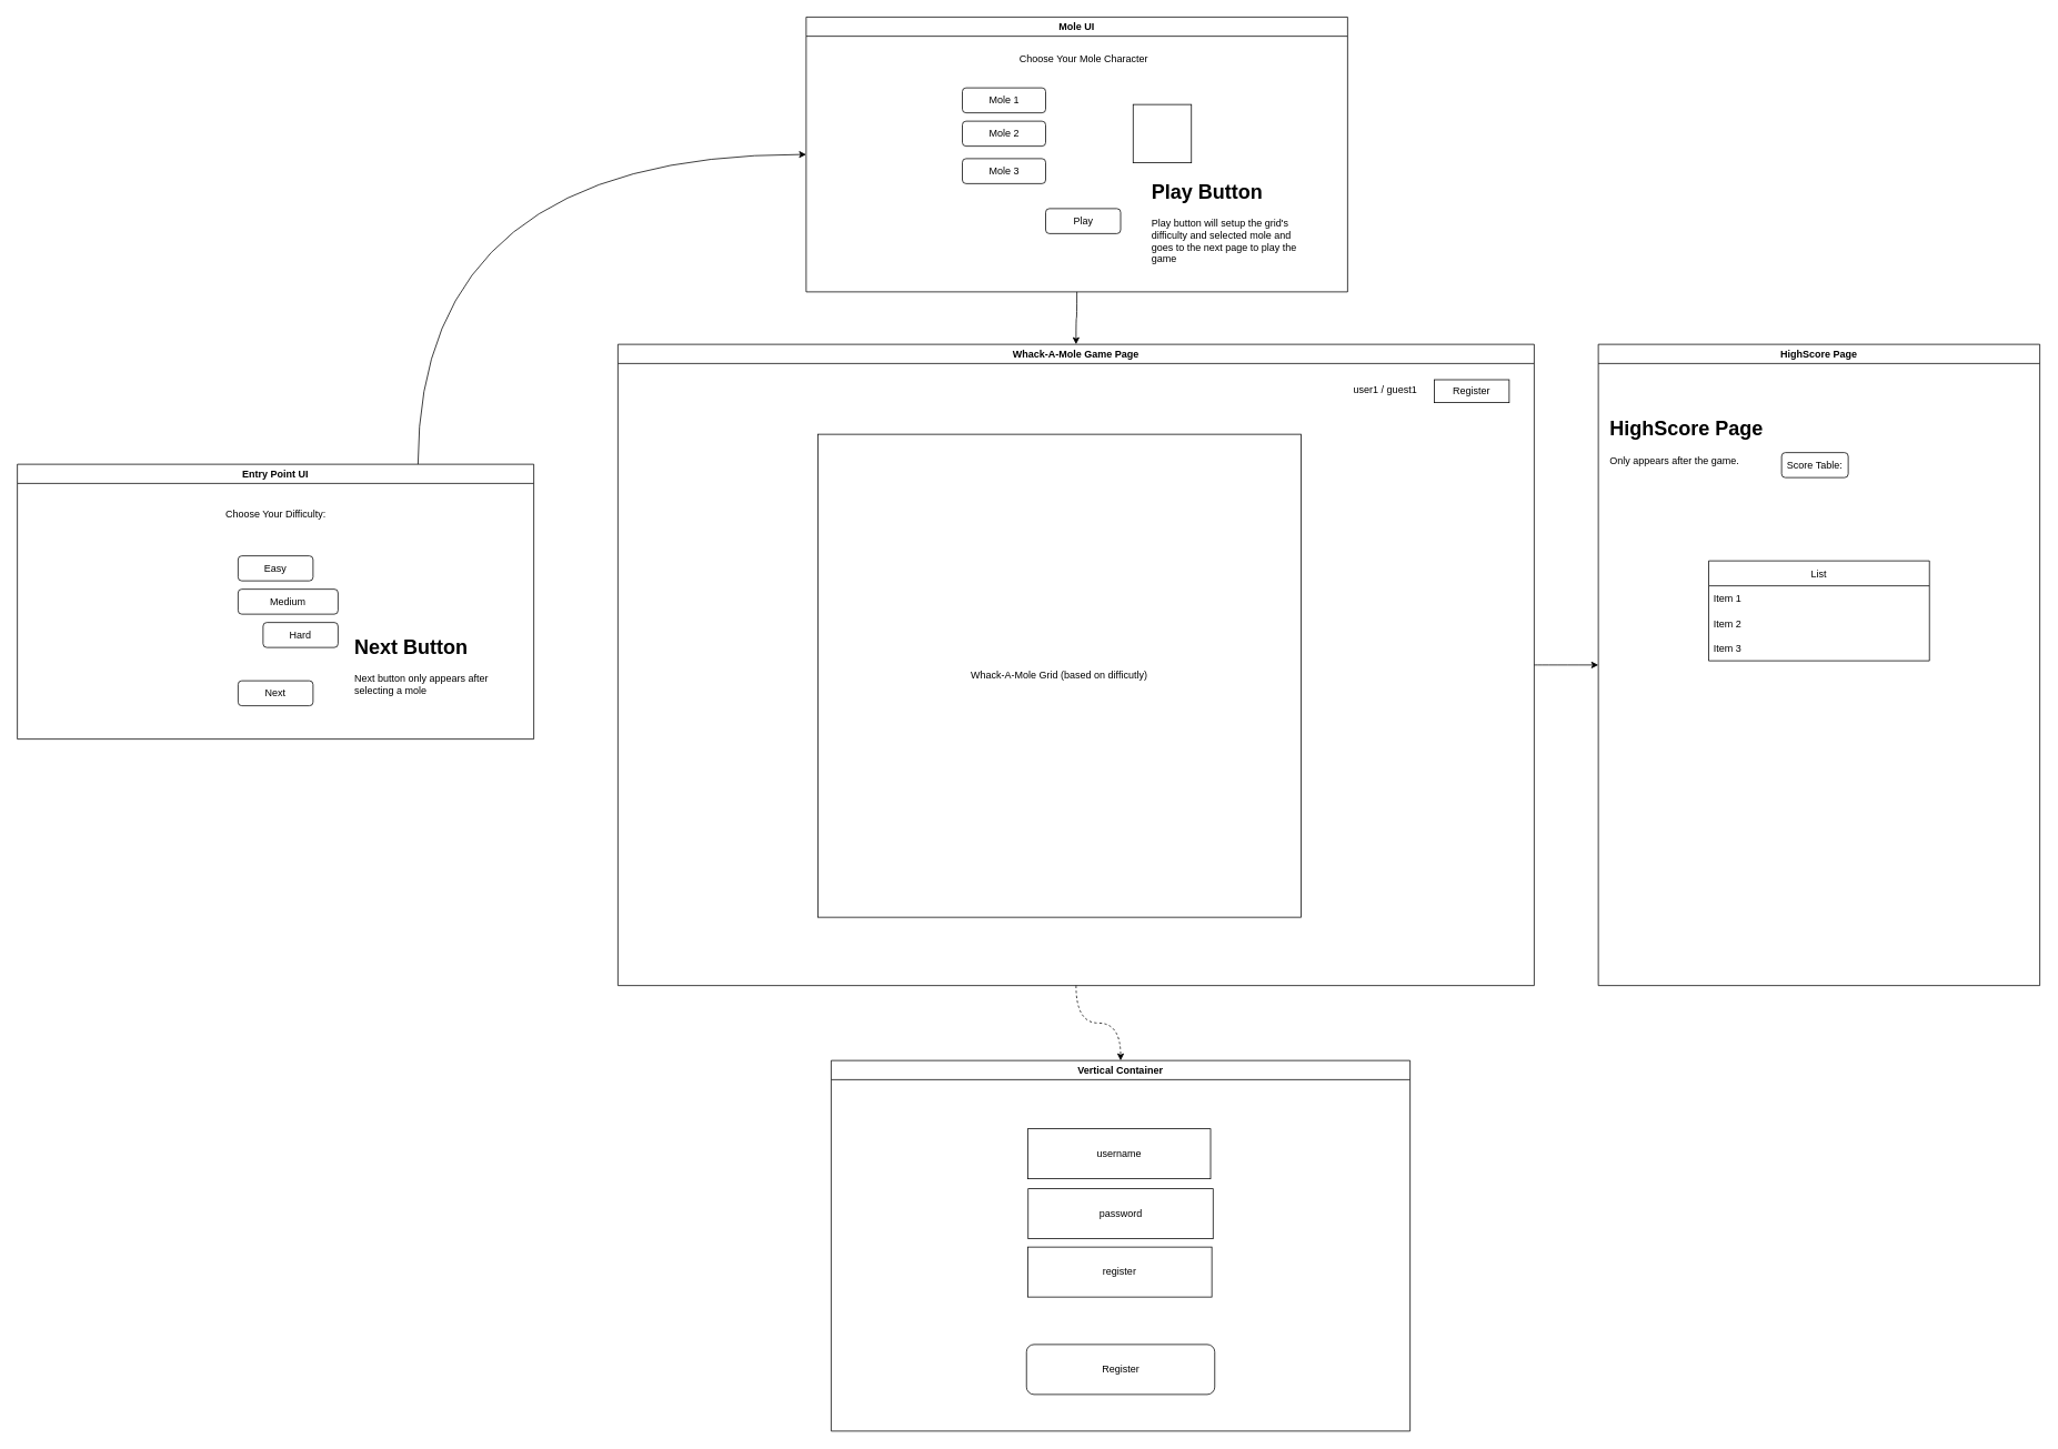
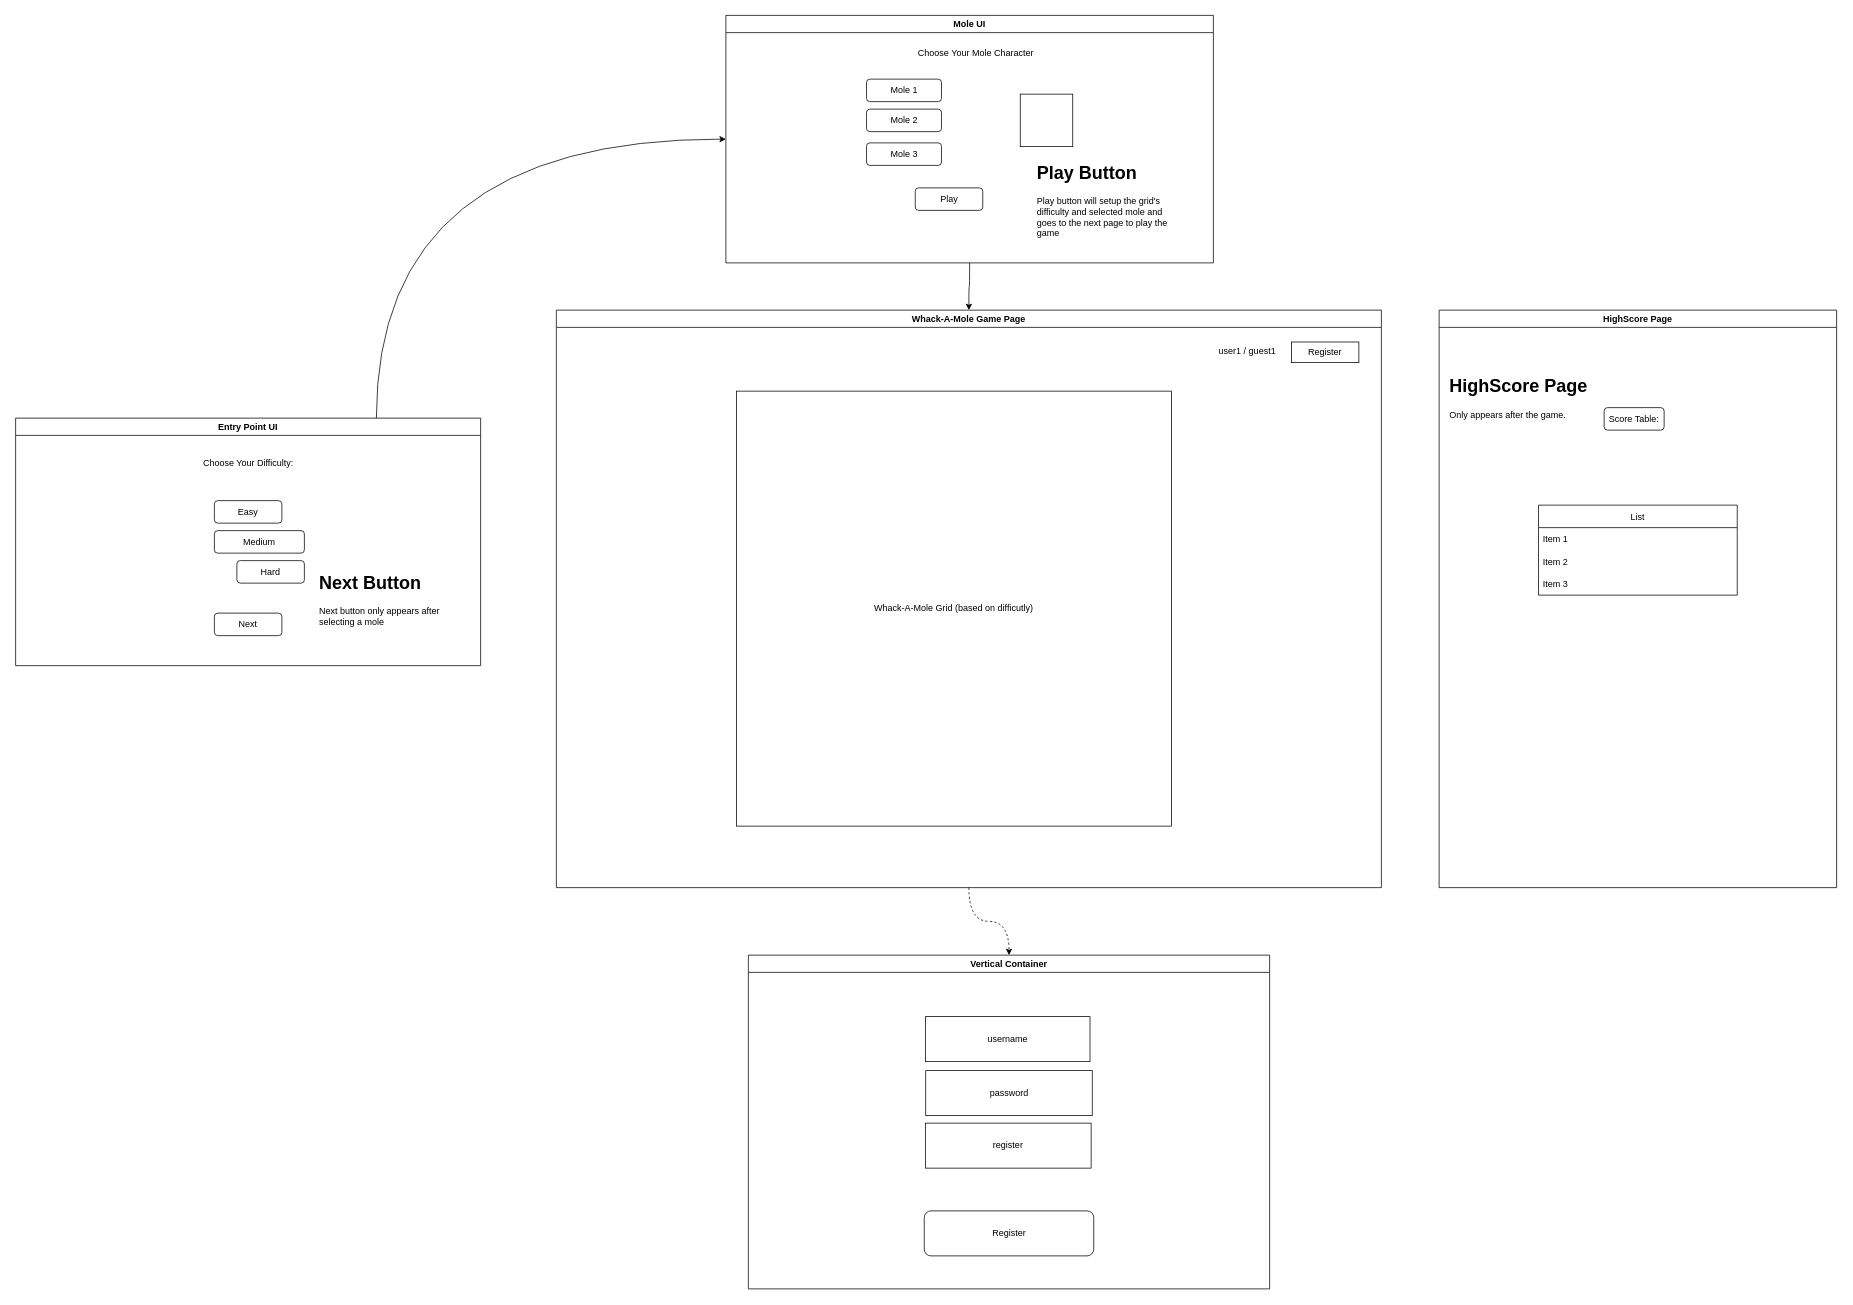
  <mxCell id="0" />
  <mxCell id="1" parent="0" />
- <mxCell id="2" style="edgeStyle=orthogonalEdgeStyle;rounded=0;orthogonalLoop=1;jettySize=auto;html=1;entryX=0;entryY=0.5;entryDx=0;entryDy=0;curved=1;" edge="1" parent="1" source="4" target="25"><mxGeometry relative="1" as="geometry" /></mxCell>
  <mxCell id="3" style="rounded=0;orthogonalLoop=1;jettySize=auto;html=1;dashed=1;endArrow=classic;endFill=1;edgeStyle=orthogonalEdgeStyle;curved=1;" edge="1" parent="1" source="4" target="32"><mxGeometry relative="1" as="geometry" /></mxCell>
  <mxCell id="4" value="Whack-A-Mole Game Page" style="swimlane;" vertex="1" parent="1"><mxGeometry x="741" y="413" width="1100" height="770" as="geometry" /></mxCell>
  <mxCell id="5" value="user1 / guest1" style="text;html=1;strokeColor=none;fillColor=none;align=center;verticalAlign=middle;whiteSpace=wrap;rounded=0;" vertex="1" parent="4"><mxGeometry x="850" y="40" width="142.5" height="30" as="geometry" /></mxCell>
  <mxCell id="6" value="Register" style="rounded=0;whiteSpace=wrap;html=1;" vertex="1" parent="4"><mxGeometry x="980" y="42.5" width="90" height="27.5" as="geometry" /></mxCell>
  <mxCell id="7" value="Whack-A-Mole Grid (based on difficutly)" style="whiteSpace=wrap;html=1;aspect=fixed;" vertex="1" parent="4"><mxGeometry x="240" y="108" width="580" height="580" as="geometry" /></mxCell>
  <mxCell id="8" style="edgeStyle=orthogonalEdgeStyle;rounded=0;orthogonalLoop=1;jettySize=auto;html=1;entryX=0;entryY=0.5;entryDx=0;entryDy=0;curved=1;" edge="1" parent="1" source="9" target="17"><mxGeometry relative="1" as="geometry"><Array as="points"><mxPoint x="501" y="185" /></Array></mxGeometry></mxCell>
  <mxCell id="9" value="Entry Point UI" style="swimlane;" vertex="1" parent="1"><mxGeometry x="20" y="557" width="620" height="330" as="geometry" /></mxCell>
  <mxCell id="10" value="Easy" style="rounded=1;whiteSpace=wrap;html=1;" vertex="1" parent="9"><mxGeometry x="265" y="110" width="90" height="30" as="geometry" /></mxCell>
  <mxCell id="11" value="Hard" style="rounded=1;whiteSpace=wrap;html=1;" vertex="1" parent="9"><mxGeometry x="295" y="190" width="90" height="30" as="geometry" /></mxCell>
  <mxCell id="12" value="Medium" style="rounded=1;whiteSpace=wrap;html=1;" vertex="1" parent="9"><mxGeometry x="265" y="150" width="120" height="30" as="geometry" /></mxCell>
  <mxCell id="13" value="Choose Your Difficulty:" style="text;html=1;align=center;verticalAlign=middle;resizable=0;points=[];autosize=1;strokeColor=none;fillColor=none;" vertex="1" parent="9"><mxGeometry x="240" y="50" width="140" height="20" as="geometry" /></mxCell>
  <mxCell id="14" value="Next" style="rounded=1;whiteSpace=wrap;html=1;" vertex="1" parent="9"><mxGeometry x="265" y="260" width="90" height="30" as="geometry" /></mxCell>
  <mxCell id="15" value="&lt;h1&gt;Next Button&lt;/h1&gt;&lt;div&gt;Next button only appears after selecting a mole&lt;/div&gt;" style="text;html=1;strokeColor=none;fillColor=none;spacing=5;spacingTop=-20;whiteSpace=wrap;overflow=hidden;rounded=0;" vertex="1" parent="9"><mxGeometry x="400" y="200" width="175" height="90" as="geometry" /></mxCell>
  <mxCell id="16" style="edgeStyle=orthogonalEdgeStyle;rounded=0;orthogonalLoop=1;jettySize=auto;html=1;curved=1;" edge="1" parent="1" source="17" target="4"><mxGeometry relative="1" as="geometry" /></mxCell>
  <mxCell id="17" value="Mole UI" style="swimlane;" vertex="1" parent="1"><mxGeometry x="967" y="20" width="650" height="330" as="geometry" /></mxCell>
  <mxCell id="18" value="Mole 1" style="rounded=1;whiteSpace=wrap;html=1;" vertex="1" parent="17"><mxGeometry x="187.5" y="85" width="100" height="30" as="geometry" /></mxCell>
  <mxCell id="19" value="Mole 2" style="rounded=1;whiteSpace=wrap;html=1;" vertex="1" parent="17"><mxGeometry x="187.5" y="125" width="100" height="30" as="geometry" /></mxCell>
  <mxCell id="20" value="Mole 3" style="rounded=1;whiteSpace=wrap;html=1;" vertex="1" parent="17"><mxGeometry x="187.5" y="170" width="100" height="30" as="geometry" /></mxCell>
  <mxCell id="21" value="Choose Your Mole Character" style="text;html=1;align=center;verticalAlign=middle;resizable=0;points=[];autosize=1;strokeColor=none;fillColor=none;" vertex="1" parent="17"><mxGeometry x="247.5" y="40" width="170" height="20" as="geometry" /></mxCell>
  <mxCell id="22" value="" style="whiteSpace=wrap;html=1;aspect=fixed;" vertex="1" parent="17"><mxGeometry x="392.5" y="105" width="70" height="70" as="geometry" /></mxCell>
- <mxCell id="23" value="Play" style="rounded=1;whiteSpace=wrap;html=1;" vertex="1" parent="17"><mxGeometry x="287.5" y="230" width="90" height="30" as="geometry" /></mxCell>
+ <mxCell id="23" value="Play" style="rounded=1;whiteSpace=wrap;html=1;" vertex="1" parent="17"><mxGeometry x="252.5" y="230" width="90" height="30" as="geometry" /></mxCell>
  <mxCell id="24" value="&lt;h1&gt;Play Button&lt;/h1&gt;&lt;div&gt;Play button will setup the grid's difficulty and selected mole and goes to the next page to play the game&lt;/div&gt;" style="text;html=1;strokeColor=none;fillColor=none;spacing=5;spacingTop=-20;whiteSpace=wrap;overflow=hidden;rounded=0;" vertex="1" parent="17"><mxGeometry x="410" y="190" width="185" height="120" as="geometry" /></mxCell>
  <mxCell id="25" value="HighScore Page" style="swimlane;" vertex="1" parent="1"><mxGeometry x="1918" y="413" width="530" height="770" as="geometry" /></mxCell>
  <mxCell id="26" value="Score Table:" style="rounded=1;whiteSpace=wrap;html=1;" vertex="1" parent="25"><mxGeometry x="220" y="130" width="80" height="30" as="geometry" /></mxCell>
  <mxCell id="27" value="List" style="swimlane;fontStyle=0;childLayout=stackLayout;horizontal=1;startSize=30;horizontalStack=0;resizeParent=1;resizeParentMax=0;resizeLast=0;collapsible=1;marginBottom=0;" vertex="1" parent="25"><mxGeometry x="132.5" y="260" width="265" height="120" as="geometry" /></mxCell>
  <mxCell id="28" value="Item 1" style="text;strokeColor=none;fillColor=none;align=left;verticalAlign=middle;spacingLeft=4;spacingRight=4;overflow=hidden;points=[[0,0.5],[1,0.5]];portConstraint=eastwest;rotatable=0;" vertex="1" parent="27"><mxGeometry y="30" width="265" height="30" as="geometry" /></mxCell>
  <mxCell id="29" value="Item 2" style="text;strokeColor=none;fillColor=none;align=left;verticalAlign=middle;spacingLeft=4;spacingRight=4;overflow=hidden;points=[[0,0.5],[1,0.5]];portConstraint=eastwest;rotatable=0;" vertex="1" parent="27"><mxGeometry y="60" width="265" height="30" as="geometry" /></mxCell>
  <mxCell id="30" value="Item 3" style="text;strokeColor=none;fillColor=none;align=left;verticalAlign=middle;spacingLeft=4;spacingRight=4;overflow=hidden;points=[[0,0.5],[1,0.5]];portConstraint=eastwest;rotatable=0;" vertex="1" parent="27"><mxGeometry y="90" width="265" height="30" as="geometry" /></mxCell>
  <mxCell id="31" value="&lt;h1&gt;HighScore Page&lt;/h1&gt;&lt;div&gt;&lt;span style=&quot;background-color: initial;&quot;&gt;Only appears after the game.&lt;/span&gt;&lt;br&gt;&lt;/div&gt;" style="text;html=1;strokeColor=none;fillColor=none;spacing=5;spacingTop=-20;whiteSpace=wrap;overflow=hidden;rounded=0;" vertex="1" parent="25"><mxGeometry x="9" y="82" width="220" height="80" as="geometry" /></mxCell>
  <mxCell id="32" value="Vertical Container" style="swimlane;" vertex="1" parent="1"><mxGeometry x="997" y="1273" width="695" height="445" as="geometry" /></mxCell>
  <mxCell id="33" value="username" style="rounded=0;whiteSpace=wrap;html=1;" vertex="1" parent="32"><mxGeometry x="236" y="82" width="219.5" height="60" as="geometry" /></mxCell>
  <mxCell id="34" value="password" style="rounded=0;whiteSpace=wrap;html=1;" vertex="1" parent="32"><mxGeometry x="236.5" y="154" width="222" height="60" as="geometry" /></mxCell>
  <mxCell id="35" value="register" style="rounded=0;whiteSpace=wrap;html=1;" vertex="1" parent="32"><mxGeometry x="236" y="224" width="221" height="60" as="geometry" /></mxCell>
  <mxCell id="36" value="Register" style="rounded=1;whiteSpace=wrap;html=1;" vertex="1" parent="32"><mxGeometry x="234.5" y="341" width="226" height="60" as="geometry" /></mxCell>
